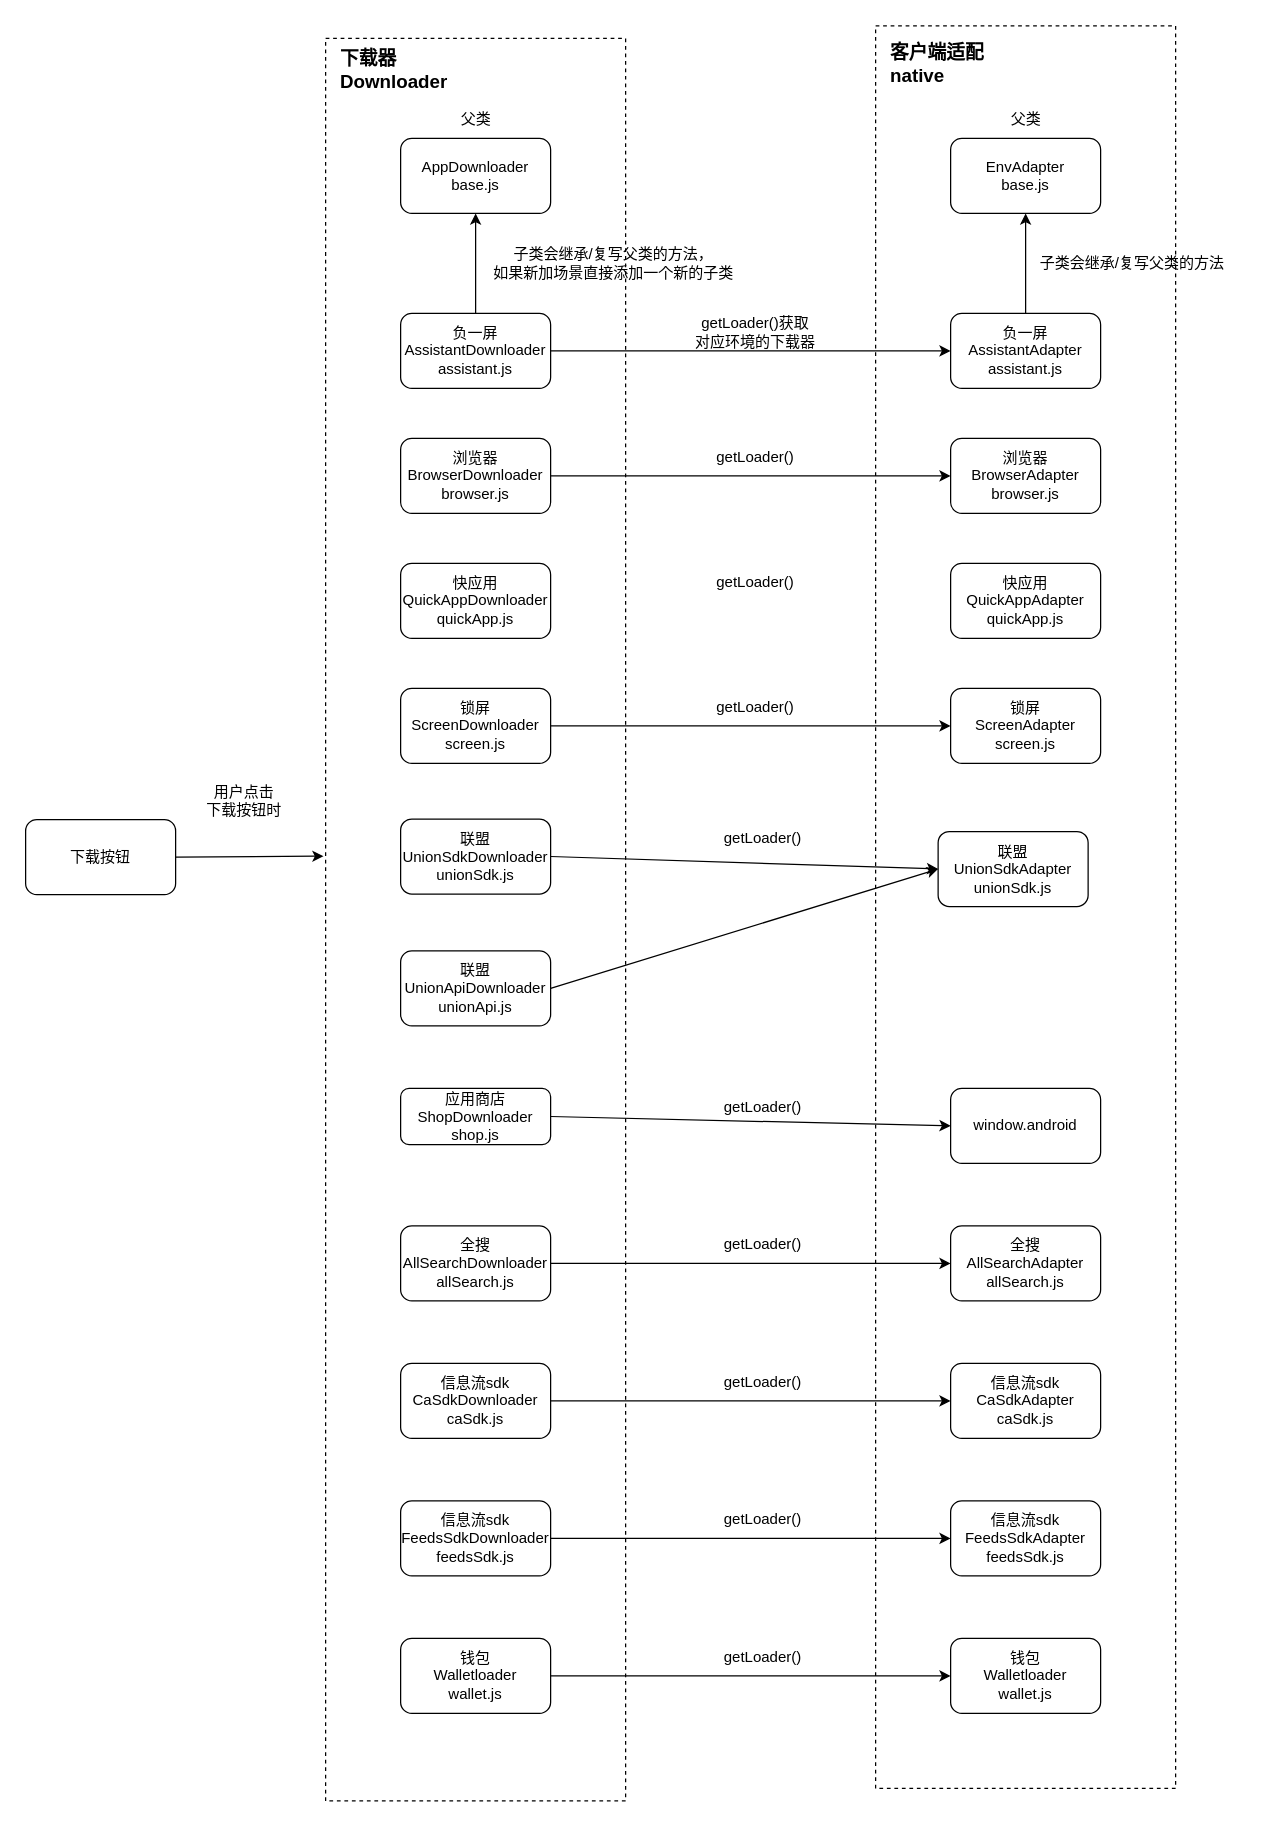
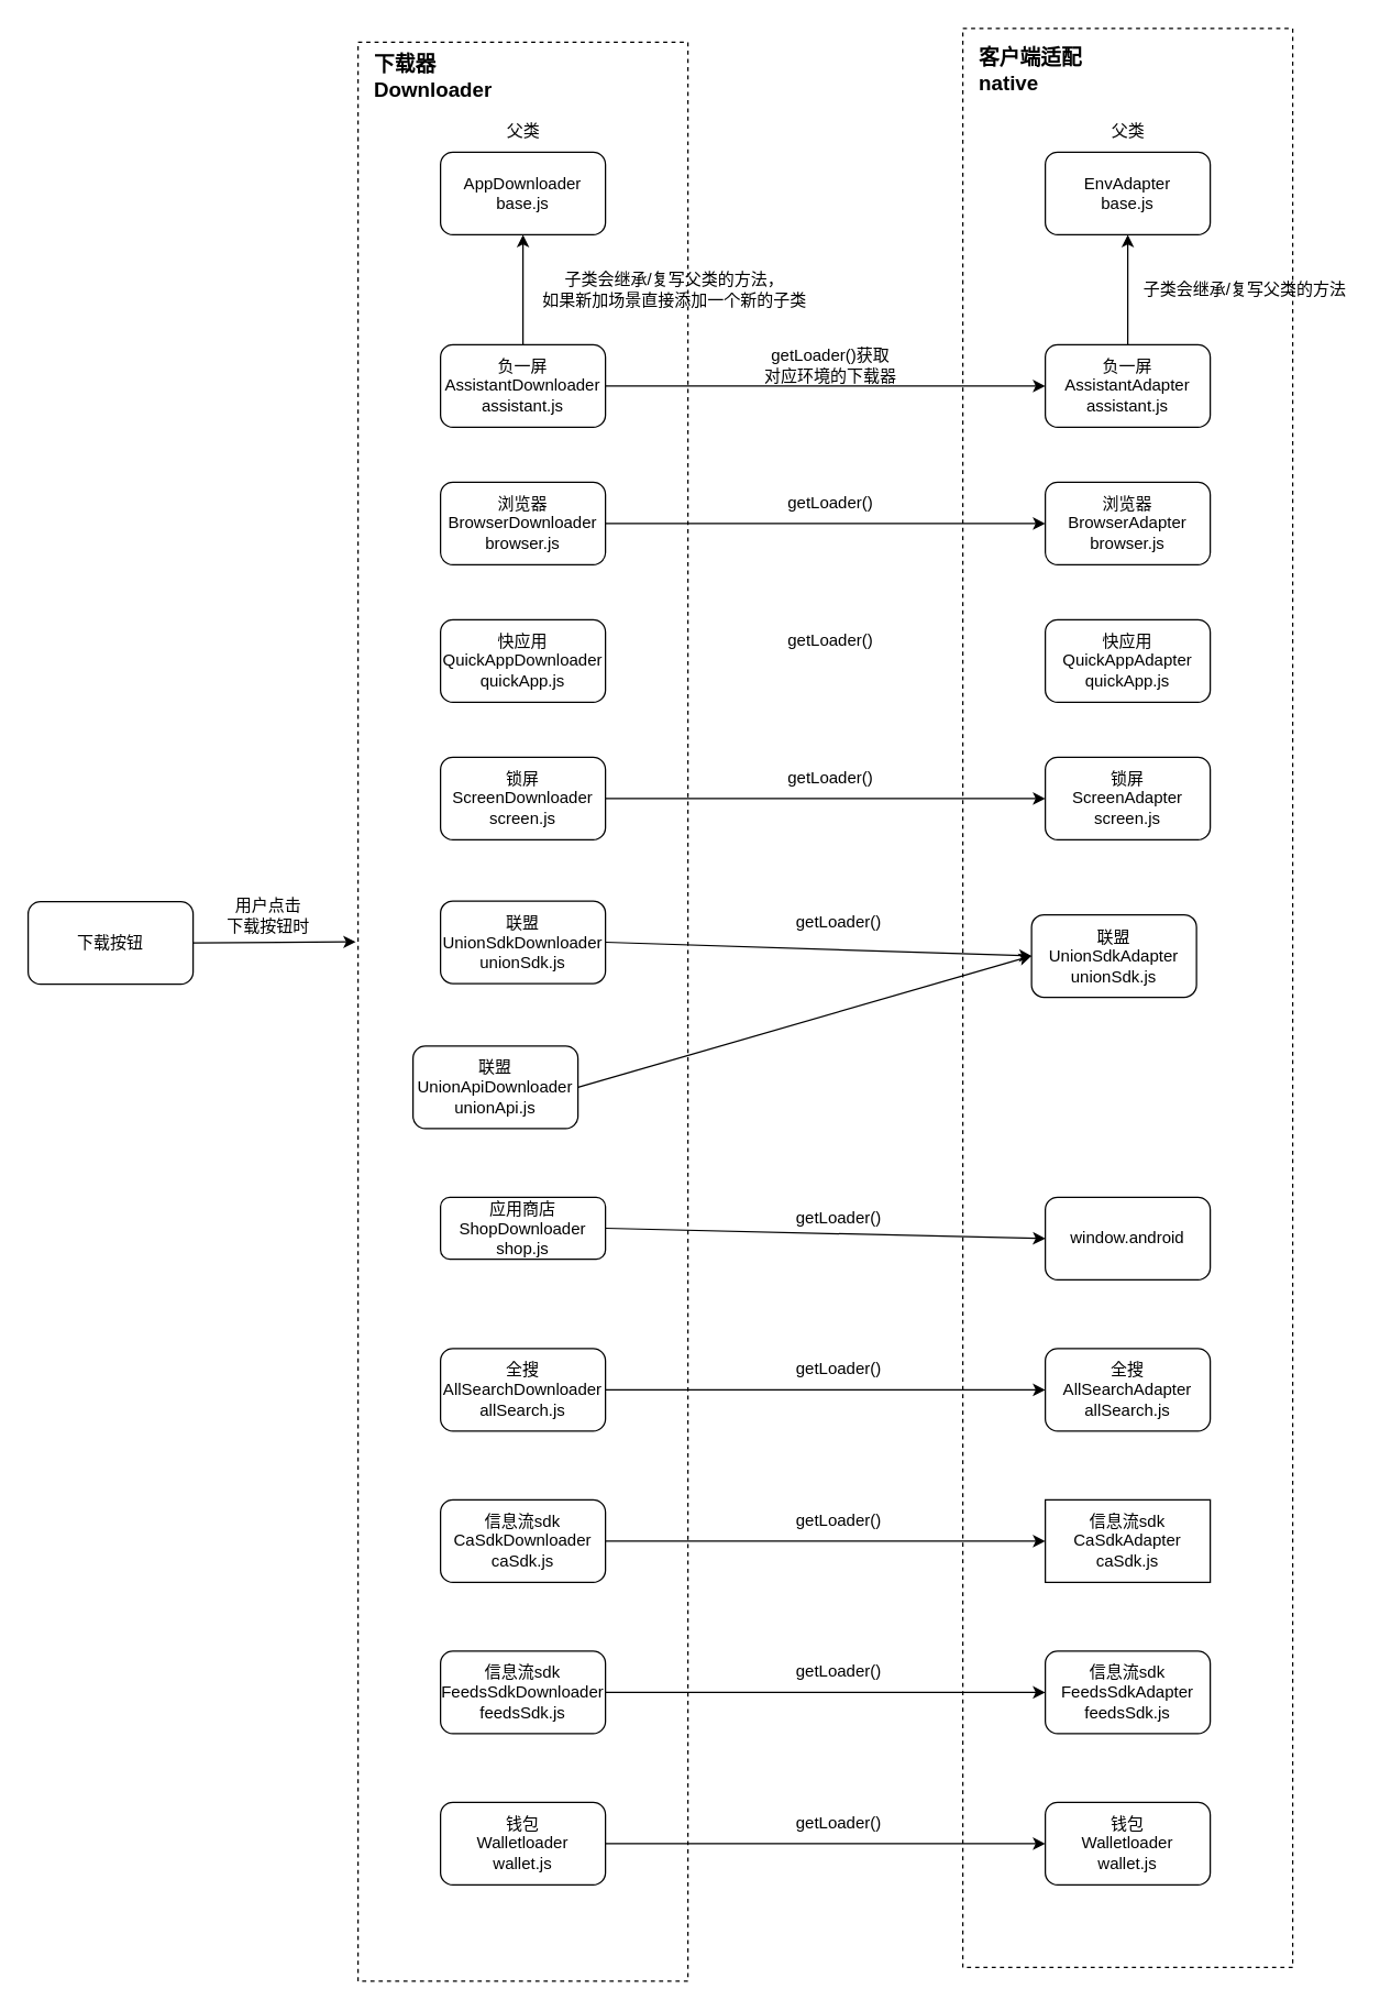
  <mxCell id="0" />
  <mxCell id="1" parent="0" />
  <mxCell id="2" value="" style="rounded=0;whiteSpace=wrap;html=1;dashed=1;" vertex="1" parent="1"><mxGeometry x="700" y="20" width="240" height="1410" as="geometry" /></mxCell>
  <mxCell id="3" value="" style="rounded=0;whiteSpace=wrap;html=1;dashed=1;" vertex="1" parent="1"><mxGeometry x="260" y="30" width="240" height="1410" as="geometry" /></mxCell>
  <mxCell id="4" value="下载按钮" style="rounded=1;whiteSpace=wrap;html=1;" vertex="1" parent="1"><mxGeometry x="20" y="655" width="120" height="60" as="geometry" /></mxCell>
  <mxCell id="5" value="AppDownloader&lt;br&gt;base.js" style="rounded=1;whiteSpace=wrap;html=1;" vertex="1" parent="1"><mxGeometry x="320" y="110" width="120" height="60" as="geometry" /></mxCell>
  <mxCell id="6" value="父类" style="text;html=1;align=center;verticalAlign=middle;resizable=0;points=[];autosize=1;strokeColor=none;fillColor=none;" vertex="1" parent="1"><mxGeometry x="355" y="80" width="50" height="30" as="geometry" /></mxCell>
  <mxCell id="7" value="负一屏&lt;br&gt;AssistantDownloader&lt;br&gt;assistant.js" style="rounded=1;whiteSpace=wrap;html=1;" vertex="1" parent="1"><mxGeometry x="320" y="250" width="120" height="60" as="geometry" /></mxCell>
  <mxCell id="8" value="浏览器&lt;br&gt;BrowserDownloader&lt;br&gt;browser.js" style="rounded=1;whiteSpace=wrap;html=1;" vertex="1" parent="1"><mxGeometry x="320" y="350" width="120" height="60" as="geometry" /></mxCell>
  <mxCell id="9" value="快应用&lt;br&gt;QuickAppDownloader&lt;br&gt;quickApp.js" style="rounded=1;whiteSpace=wrap;html=1;" vertex="1" parent="1"><mxGeometry x="320" y="450" width="120" height="60" as="geometry" /></mxCell>
  <mxCell id="10" value="锁屏&lt;br&gt;ScreenDownloader&lt;br&gt;screen.js" style="rounded=1;whiteSpace=wrap;html=1;" vertex="1" parent="1"><mxGeometry x="320" y="550" width="120" height="60" as="geometry" /></mxCell>
  <mxCell id="11" value="联盟&lt;br&gt;UnionSdkDownloader&lt;br&gt;unionSdk.js" style="rounded=1;whiteSpace=wrap;html=1;" vertex="1" parent="1"><mxGeometry x="320" y="654.5" width="120" height="60" as="geometry" /></mxCell>
- <mxCell id="12" value="联盟&lt;br&gt;UnionApiDownloader&lt;br&gt;unionApi.js" style="rounded=1;whiteSpace=wrap;html=1;" vertex="1" parent="1"><mxGeometry x="320" y="760" width="120" height="60" as="geometry" /></mxCell>
+ <mxCell id="12" value="联盟&lt;br&gt;UnionApiDownloader&lt;br&gt;unionApi.js" style="rounded=1;whiteSpace=wrap;html=1;" vertex="1" parent="1"><mxGeometry x="300" y="760" width="120" height="60" as="geometry" /></mxCell>
  <mxCell id="13" value="应用商店&lt;br&gt;ShopDownloader&lt;br&gt;shop.js" style="rounded=1;whiteSpace=wrap;html=1;" vertex="1" parent="1"><mxGeometry x="320" y="870" width="120" height="45" as="geometry" /></mxCell>
  <mxCell id="14" value="全搜&lt;br&gt;AllSearchDownloader&lt;br&gt;allSearch.js" style="rounded=1;whiteSpace=wrap;html=1;" vertex="1" parent="1"><mxGeometry x="320" y="980" width="120" height="60" as="geometry" /></mxCell>
  <mxCell id="15" value="信息流sdk&lt;br&gt;CaSdkDownloader&lt;br&gt;caSdk.js" style="rounded=1;whiteSpace=wrap;html=1;" vertex="1" parent="1"><mxGeometry x="320" y="1090" width="120" height="60" as="geometry" /></mxCell>
  <mxCell id="16" value="信息流sdk&lt;br&gt;FeedsSdkDownloader&lt;br&gt;feedsSdk.js" style="rounded=1;whiteSpace=wrap;html=1;" vertex="1" parent="1"><mxGeometry x="320" y="1200" width="120" height="60" as="geometry" /></mxCell>
  <mxCell id="17" value="钱包&lt;br&gt;Walletloader&lt;br&gt;wallet.js" style="rounded=1;whiteSpace=wrap;html=1;" vertex="1" parent="1"><mxGeometry x="320" y="1310" width="120" height="60" as="geometry" /></mxCell>
  <mxCell id="18" value="" style="endArrow=classic;html=1;rounded=0;exitX=0.5;exitY=0;exitDx=0;exitDy=0;entryX=0.5;entryY=1;entryDx=0;entryDy=0;" edge="1" parent="1" source="7" target="5"><mxGeometry width="50" height="50" relative="1" as="geometry"><mxPoint x="510" y="340" as="sourcePoint" /><mxPoint x="560" y="290" as="targetPoint" /></mxGeometry></mxCell>
  <mxCell id="19" value="子类会继承/复写父类的方法，&lt;br&gt;如果新加场景直接添加一个新的子类" style="text;html=1;align=center;verticalAlign=middle;resizable=0;points=[];autosize=1;strokeColor=none;fillColor=none;" vertex="1" parent="1"><mxGeometry x="380" y="190" width="220" height="40" as="geometry" /></mxCell>
  <mxCell id="20" value="负一屏&lt;br&gt;AssistantAdapter&lt;br&gt;assistant.js" style="rounded=1;whiteSpace=wrap;html=1;" vertex="1" parent="1"><mxGeometry x="760" y="250" width="120" height="60" as="geometry" /></mxCell>
  <mxCell id="21" value="&lt;b&gt;&lt;font style=&quot;font-size: 15px;&quot;&gt;下载器Downloader&lt;/font&gt;&lt;/b&gt;" style="text;html=1;strokeColor=none;fillColor=none;align=left;verticalAlign=middle;whiteSpace=wrap;rounded=0;" vertex="1" parent="1"><mxGeometry x="270" y="40" width="60" height="30" as="geometry" /></mxCell>
  <mxCell id="22" value="浏览器&lt;br&gt;BrowserAdapter&lt;br&gt;browser.js" style="rounded=1;whiteSpace=wrap;html=1;" vertex="1" parent="1"><mxGeometry x="760" y="350" width="120" height="60" as="geometry" /></mxCell>
  <mxCell id="23" value="快应用&lt;br&gt;QuickAppAdapter&lt;br&gt;quickApp.js" style="rounded=1;whiteSpace=wrap;html=1;" vertex="1" parent="1"><mxGeometry x="760" y="450" width="120" height="60" as="geometry" /></mxCell>
  <mxCell id="24" value="锁屏&lt;br&gt;ScreenAdapter&lt;br&gt;screen.js" style="rounded=1;whiteSpace=wrap;html=1;" vertex="1" parent="1"><mxGeometry x="760" y="550" width="120" height="60" as="geometry" /></mxCell>
  <mxCell id="25" value="联盟&lt;br&gt;UnionSdkAdapter&lt;br&gt;unionSdk.js" style="rounded=1;whiteSpace=wrap;html=1;" vertex="1" parent="1"><mxGeometry x="750" y="664.5" width="120" height="60" as="geometry" /></mxCell>
  <mxCell id="26" value="" style="endArrow=classic;html=1;rounded=0;exitX=1;exitY=0.5;exitDx=0;exitDy=0;entryX=0;entryY=0.5;entryDx=0;entryDy=0;" edge="1" parent="1" source="11" target="25"><mxGeometry width="50" height="50" relative="1" as="geometry"><mxPoint x="600" y="800" as="sourcePoint" /><mxPoint x="650" y="750" as="targetPoint" /></mxGeometry></mxCell>
  <mxCell id="27" value="" style="endArrow=classic;html=1;rounded=0;exitX=1;exitY=0.5;exitDx=0;exitDy=0;entryX=0;entryY=0.5;entryDx=0;entryDy=0;" edge="1" parent="1" source="12" target="25"><mxGeometry width="50" height="50" relative="1" as="geometry"><mxPoint x="610" y="870" as="sourcePoint" /><mxPoint x="660" y="820" as="targetPoint" /></mxGeometry></mxCell>
  <mxCell id="28" value="window.android" style="rounded=1;whiteSpace=wrap;html=1;" vertex="1" parent="1"><mxGeometry x="760" y="870" width="120" height="60" as="geometry" /></mxCell>
  <mxCell id="29" value="全搜&lt;br&gt;AllSearchAdapter&lt;br&gt;allSearch.js" style="rounded=1;whiteSpace=wrap;html=1;" vertex="1" parent="1"><mxGeometry x="760" y="980" width="120" height="60" as="geometry" /></mxCell>
- <mxCell id="30" value="信息流sdk&lt;br&gt;CaSdkAdapter&lt;br&gt;caSdk.js" style="rounded=1;whiteSpace=wrap;html=1;" vertex="1" parent="1"><mxGeometry x="760" y="1090" width="120" height="60" as="geometry" /></mxCell>
+ <mxCell id="30" value="信息流sdk&lt;br&gt;CaSdkAdapter&lt;br&gt;caSdk.js" style="whiteSpace=wrap;html=1;rounded=0;" vertex="1" parent="1"><mxGeometry x="760" y="1090" width="120" height="60" as="geometry" /></mxCell>
  <mxCell id="31" value="信息流sdk&lt;br&gt;FeedsSdkAdapter&lt;br&gt;feedsSdk.js" style="rounded=1;whiteSpace=wrap;html=1;" vertex="1" parent="1"><mxGeometry x="760" y="1200" width="120" height="60" as="geometry" /></mxCell>
  <mxCell id="32" value="钱包&lt;br&gt;Walletloader&lt;br&gt;wallet.js" style="rounded=1;whiteSpace=wrap;html=1;" vertex="1" parent="1"><mxGeometry x="760" y="1310" width="120" height="60" as="geometry" /></mxCell>
  <mxCell id="33" value="EnvAdapter&lt;br&gt;base.js" style="rounded=1;whiteSpace=wrap;html=1;" vertex="1" parent="1"><mxGeometry x="760" y="110" width="120" height="60" as="geometry" /></mxCell>
  <mxCell id="34" value="父类" style="text;html=1;align=center;verticalAlign=middle;resizable=0;points=[];autosize=1;strokeColor=none;fillColor=none;" vertex="1" parent="1"><mxGeometry x="795" y="80" width="50" height="30" as="geometry" /></mxCell>
  <mxCell id="35" value="" style="endArrow=classic;html=1;rounded=0;exitX=0.5;exitY=0;exitDx=0;exitDy=0;entryX=0.5;entryY=1;entryDx=0;entryDy=0;" edge="1" parent="1"><mxGeometry width="50" height="50" relative="1" as="geometry"><mxPoint x="820" y="250" as="sourcePoint" /><mxPoint x="820" y="170" as="targetPoint" /></mxGeometry></mxCell>
  <mxCell id="36" value="子类会继承/复写父类的方法" style="text;html=1;align=center;verticalAlign=middle;resizable=0;points=[];autosize=1;strokeColor=none;fillColor=none;" vertex="1" parent="1"><mxGeometry x="820" y="195" width="170" height="30" as="geometry" /></mxCell>
  <mxCell id="37" value="&lt;b&gt;&lt;font style=&quot;font-size: 15px;&quot;&gt;客户端适配&lt;br&gt;native&lt;br&gt;&lt;/font&gt;&lt;/b&gt;" style="text;html=1;strokeColor=none;fillColor=none;align=left;verticalAlign=middle;whiteSpace=wrap;rounded=0;" vertex="1" parent="1"><mxGeometry x="710" y="30" width="90" height="40" as="geometry" /></mxCell>
  <mxCell id="38" value="" style="endArrow=classic;html=1;rounded=0;exitX=1;exitY=0.5;exitDx=0;exitDy=0;entryX=0;entryY=0.5;entryDx=0;entryDy=0;" edge="1" parent="1" source="7" target="20"><mxGeometry width="50" height="50" relative="1" as="geometry"><mxPoint x="1060" y="320" as="sourcePoint" /><mxPoint x="640" y="280" as="targetPoint" /></mxGeometry></mxCell>
  <mxCell id="39" value="" style="endArrow=classic;html=1;rounded=0;exitX=1;exitY=0.5;exitDx=0;exitDy=0;entryX=0;entryY=0.5;entryDx=0;entryDy=0;" edge="1" parent="1" source="8" target="22"><mxGeometry width="50" height="50" relative="1" as="geometry"><mxPoint x="1040" y="370" as="sourcePoint" /><mxPoint x="1090" y="320" as="targetPoint" /></mxGeometry></mxCell>
  <mxCell id="40" value="" style="endArrow=classic;html=1;rounded=0;exitX=1;exitY=0.5;exitDx=0;exitDy=0;entryX=0;entryY=0.5;entryDx=0;entryDy=0;" edge="1" parent="1" source="13" target="28"><mxGeometry width="50" height="50" relative="1" as="geometry"><mxPoint x="1050" y="920" as="sourcePoint" /><mxPoint x="1100" y="870" as="targetPoint" /></mxGeometry></mxCell>
  <mxCell id="41" value="" style="endArrow=classic;html=1;rounded=0;exitX=1;exitY=0.5;exitDx=0;exitDy=0;entryX=0;entryY=0.5;entryDx=0;entryDy=0;" edge="1" parent="1" source="14" target="29"><mxGeometry width="50" height="50" relative="1" as="geometry"><mxPoint x="1160" y="960" as="sourcePoint" /><mxPoint x="1210" y="910" as="targetPoint" /></mxGeometry></mxCell>
  <mxCell id="42" value="" style="endArrow=classic;html=1;rounded=0;exitX=1;exitY=0.5;exitDx=0;exitDy=0;entryX=0;entryY=0.5;entryDx=0;entryDy=0;" edge="1" parent="1" source="15" target="30"><mxGeometry width="50" height="50" relative="1" as="geometry"><mxPoint x="560" y="1130" as="sourcePoint" /><mxPoint x="670" y="1150" as="targetPoint" /></mxGeometry></mxCell>
  <mxCell id="43" value="" style="endArrow=classic;html=1;rounded=0;exitX=1;exitY=0.5;exitDx=0;exitDy=0;entryX=0;entryY=0.5;entryDx=0;entryDy=0;" edge="1" parent="1" source="16" target="31"><mxGeometry width="50" height="50" relative="1" as="geometry"><mxPoint x="460" y="1030" as="sourcePoint" /><mxPoint x="780" y="1030" as="targetPoint" /></mxGeometry></mxCell>
  <mxCell id="44" value="" style="endArrow=classic;html=1;rounded=0;exitX=1;exitY=0.5;exitDx=0;exitDy=0;entryX=0;entryY=0.5;entryDx=0;entryDy=0;" edge="1" parent="1" source="17" target="32"><mxGeometry width="50" height="50" relative="1" as="geometry"><mxPoint x="470" y="1040" as="sourcePoint" /><mxPoint x="790" y="1040" as="targetPoint" /></mxGeometry></mxCell>
  <mxCell id="45" value="" style="endArrow=classic;html=1;rounded=0;exitX=1;exitY=0.5;exitDx=0;exitDy=0;entryX=-0.007;entryY=0.464;entryDx=0;entryDy=0;entryPerimeter=0;" edge="1" parent="1" source="4" target="3"><mxGeometry width="50" height="50" relative="1" as="geometry"><mxPoint x="170" y="850" as="sourcePoint" /><mxPoint x="220" y="630" as="targetPoint" /></mxGeometry></mxCell>
- <mxCell id="46" value="用户点击&lt;br&gt;下载按钮时" style="text;html=1;strokeColor=none;fillColor=none;align=center;verticalAlign=middle;whiteSpace=wrap;rounded=0;" vertex="1" parent="1"><mxGeometry x="160" y="625" width="70" height="30" as="geometry" /></mxCell>
+ <mxCell id="46" value="用户点击&lt;br&gt;下载按钮时" style="text;html=1;strokeColor=none;fillColor=none;align=center;verticalAlign=middle;whiteSpace=wrap;rounded=0;" vertex="1" parent="1"><mxGeometry x="160" y="650" width="70" height="30" as="geometry" /></mxCell>
  <mxCell id="47" value="getLoader()获取对应环境的下载器" style="text;html=1;strokeColor=none;fillColor=none;align=center;verticalAlign=middle;whiteSpace=wrap;rounded=0;" vertex="1" parent="1"><mxGeometry x="554" y="250" width="100" height="30" as="geometry" /></mxCell>
  <mxCell id="48" value="getLoader()" style="text;html=1;strokeColor=none;fillColor=none;align=center;verticalAlign=middle;whiteSpace=wrap;rounded=0;" vertex="1" parent="1"><mxGeometry x="554" y="350" width="100" height="30" as="geometry" /></mxCell>
  <mxCell id="49" value="getLoader()" style="text;html=1;strokeColor=none;fillColor=none;align=center;verticalAlign=middle;whiteSpace=wrap;rounded=0;" vertex="1" parent="1"><mxGeometry x="554" y="450" width="100" height="30" as="geometry" /></mxCell>
  <mxCell id="50" value="" style="endArrow=classic;html=1;rounded=0;exitX=1;exitY=0.5;exitDx=0;exitDy=0;entryX=0;entryY=0.5;entryDx=0;entryDy=0;" edge="1" parent="1" source="10" target="24"><mxGeometry width="50" height="50" relative="1" as="geometry"><mxPoint x="460" y="580" as="sourcePoint" /><mxPoint x="660" y="620" as="targetPoint" /></mxGeometry></mxCell>
  <mxCell id="51" value="getLoader()" style="text;html=1;strokeColor=none;fillColor=none;align=center;verticalAlign=middle;whiteSpace=wrap;rounded=0;" vertex="1" parent="1"><mxGeometry x="554" y="550" width="100" height="30" as="geometry" /></mxCell>
  <mxCell id="52" value="getLoader()" style="text;html=1;strokeColor=none;fillColor=none;align=center;verticalAlign=middle;whiteSpace=wrap;rounded=0;" vertex="1" parent="1"><mxGeometry x="560" y="655" width="100" height="30" as="geometry" /></mxCell>
  <mxCell id="53" value="getLoader()" style="text;html=1;strokeColor=none;fillColor=none;align=center;verticalAlign=middle;whiteSpace=wrap;rounded=0;" vertex="1" parent="1"><mxGeometry x="560" y="870" width="100" height="30" as="geometry" /></mxCell>
  <mxCell id="54" value="getLoader()" style="text;html=1;strokeColor=none;fillColor=none;align=center;verticalAlign=middle;whiteSpace=wrap;rounded=0;" vertex="1" parent="1"><mxGeometry x="560" y="980" width="100" height="30" as="geometry" /></mxCell>
  <mxCell id="55" value="getLoader()" style="text;html=1;strokeColor=none;fillColor=none;align=center;verticalAlign=middle;whiteSpace=wrap;rounded=0;" vertex="1" parent="1"><mxGeometry x="560" y="1090" width="100" height="30" as="geometry" /></mxCell>
  <mxCell id="56" value="getLoader()" style="text;html=1;strokeColor=none;fillColor=none;align=center;verticalAlign=middle;whiteSpace=wrap;rounded=0;" vertex="1" parent="1"><mxGeometry x="560" y="1200" width="100" height="30" as="geometry" /></mxCell>
  <mxCell id="57" value="getLoader()" style="text;html=1;strokeColor=none;fillColor=none;align=center;verticalAlign=middle;whiteSpace=wrap;rounded=0;" vertex="1" parent="1"><mxGeometry x="560" y="1310" width="100" height="30" as="geometry" /></mxCell>
